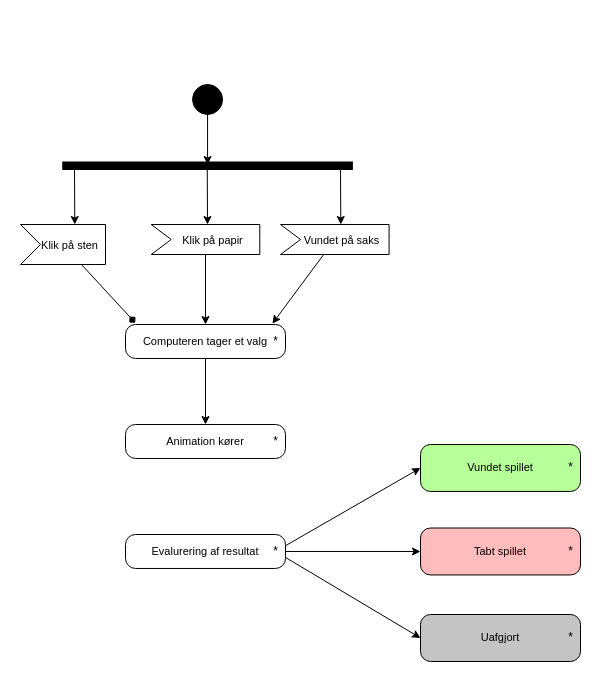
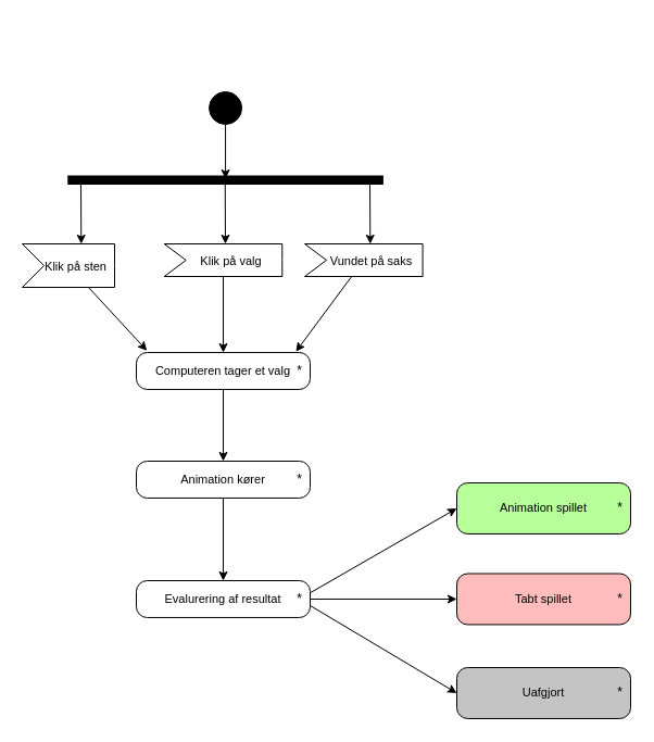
  <mxCell id="0" />
  <mxCell id="1" parent="0" />
  <mxCell id="2" style="edgeStyle=none;html=1;entryX=0.667;entryY=0.5;entryDx=0;entryDy=0;entryPerimeter=0;" edge="1" parent="1" source="3" target="4"><mxGeometry relative="1" as="geometry"><mxPoint x="210" y="144" as="targetPoint" /></mxGeometry></mxCell>
  <mxCell id="3" value="" style="ellipse;fillColor=strokeColor;html=1;" vertex="1" parent="1"><mxGeometry x="192.07" y="84" width="30" height="30" as="geometry" /></mxCell>
  <mxCell id="4" value="" style="html=1;points=[];perimeter=orthogonalPerimeter;fillColor=strokeColor;rotation=-90;" vertex="1" parent="1"><mxGeometry x="203.32" y="20.47" width="7.5" height="289.57" as="geometry" /></mxCell>
  <mxCell id="5" value="&lt;font style=&quot;font-size: 11px;&quot;&gt;Klik på sten&lt;/font&gt;" style="html=1;shape=mxgraph.infographic.ribbonSimple;notch1=20;notch2=0;align=center;verticalAlign=middle;fontSize=14;fontStyle=0;fillColor=#FFFFFF;flipH=0;spacingRight=0;spacingLeft=14;whiteSpace=wrap;" vertex="1" parent="1"><mxGeometry x="20" y="224" width="85" height="40" as="geometry" /></mxCell>
  <mxCell id="6" style="edgeStyle=none;html=1;entryX=0.5;entryY=0;entryDx=0;entryDy=0;" edge="1" parent="1" source="7" target="13"><mxGeometry relative="1" as="geometry" /></mxCell>
- <mxCell id="7" value="&lt;font style=&quot;font-size: 11px;&quot;&gt;Klik på papir&lt;/font&gt;" style="html=1;shape=mxgraph.infographic.ribbonSimple;notch1=20;notch2=0;align=center;verticalAlign=middle;fontSize=14;fontStyle=0;fillColor=#FFFFFF;flipH=0;spacingRight=0;spacingLeft=14;whiteSpace=wrap;" vertex="1" parent="1"><mxGeometry x="150.71" y="224" width="108.58" height="30" as="geometry" /></mxCell>
+ <mxCell id="7" value="&lt;font style=&quot;font-size: 11px;&quot;&gt;Klik på valg&lt;/font&gt;" style="html=1;shape=mxgraph.infographic.ribbonSimple;notch1=20;notch2=0;align=center;verticalAlign=middle;fontSize=14;fontStyle=0;fillColor=#FFFFFF;flipH=0;spacingRight=0;spacingLeft=14;whiteSpace=wrap;" vertex="1" parent="1"><mxGeometry x="150.71" y="224" width="108.58" height="30" as="geometry" /></mxCell>
  <mxCell id="8" value="&lt;font style=&quot;font-size: 11px;&quot;&gt;Vundet på saks&lt;/font&gt;" style="html=1;shape=mxgraph.infographic.ribbonSimple;notch1=20;notch2=0;align=center;verticalAlign=middle;fontSize=14;fontStyle=0;fillColor=#FFFFFF;flipH=0;spacingRight=0;spacingLeft=14;whiteSpace=wrap;" vertex="1" parent="1"><mxGeometry x="280" y="224" width="108.58" height="30" as="geometry" /></mxCell>
  <mxCell id="9" style="edgeStyle=none;html=1;entryX=0;entryY=0;entryDx=54.29;entryDy=0;entryPerimeter=0;" edge="1" parent="1" target="5"><mxGeometry relative="1" as="geometry"><mxPoint x="73.98" y="194" as="targetPoint" /><mxPoint x="73.98" y="164" as="sourcePoint" /></mxGeometry></mxCell>
  <mxCell id="10" style="edgeStyle=none;html=1;entryX=0;entryY=0;entryDx=54.29;entryDy=0;entryPerimeter=0;" edge="1" parent="1"><mxGeometry relative="1" as="geometry"><mxPoint x="207" y="224" as="targetPoint" /><mxPoint x="206.76" y="164" as="sourcePoint" /></mxGeometry></mxCell>
  <mxCell id="11" style="edgeStyle=none;html=1;entryX=0.187;entryY=-0.102;entryDx=0;entryDy=0;entryPerimeter=0;" edge="1" parent="1"><mxGeometry relative="1" as="geometry"><mxPoint x="340.304" y="224" as="targetPoint" /><mxPoint x="340" y="167.06" as="sourcePoint" /></mxGeometry></mxCell>
  <mxCell id="12" style="edgeStyle=none;html=1;entryX=0.5;entryY=0;entryDx=0;entryDy=0;" edge="1" parent="1" source="13" target="18"><mxGeometry relative="1" as="geometry" /></mxCell>
  <mxCell id="13" value="&lt;font style=&quot;font-size: 11px;&quot;&gt;Computeren tager et valg&lt;/font&gt;" style="html=1;dashed=0;rounded=1;absoluteArcSize=1;arcSize=20;verticalAlign=middle;align=center;whiteSpace=wrap;" vertex="1" parent="1"><mxGeometry x="125" y="324" width="160" height="33.96" as="geometry" /></mxCell>
  <mxCell id="14" value="*" style="text;resizeWidth=0;resizeHeight=0;points=[];part=1;verticalAlign=middle;align=center;html=1;" vertex="1" parent="13"><mxGeometry x="1" y="0.5" width="20" height="20" relative="1" as="geometry"><mxPoint x="-20" y="-10" as="offset" /></mxGeometry></mxCell>
  <mxCell id="15" style="edgeStyle=none;html=1;entryX=0.918;entryY=-0.024;entryDx=0;entryDy=0;entryPerimeter=0;" edge="1" parent="1" source="8" target="13"><mxGeometry relative="1" as="geometry" /></mxCell>
- <mxCell id="16" style="edgeStyle=none;html=1;entryX=0.061;entryY=-0.051;entryDx=0;entryDy=0;entryPerimeter=0;endArrow=diamond;" edge="1" parent="1" source="5" target="13"><mxGeometry relative="1" as="geometry"><mxPoint x="133" y="321" as="targetPoint" /></mxGeometry></mxCell>
+ <mxCell id="16" style="edgeStyle=none;html=1;entryX=0.061;entryY=-0.051;entryDx=0;entryDy=0;entryPerimeter=0;" edge="1" parent="1" source="5" target="13"><mxGeometry relative="1" as="geometry"><mxPoint x="133" y="321" as="targetPoint" /></mxGeometry></mxCell>
+ <mxCell id="17" style="edgeStyle=none;html=1;" edge="1" parent="1" source="18" target="20"><mxGeometry relative="1" as="geometry" /></mxCell>
  <mxCell id="18" value="&lt;font style=&quot;font-size: 11px;&quot;&gt;Animation kører&lt;/font&gt;" style="html=1;dashed=0;rounded=1;absoluteArcSize=1;arcSize=20;verticalAlign=middle;align=center;whiteSpace=wrap;" vertex="1" parent="1"><mxGeometry x="125" y="424" width="160" height="33.96" as="geometry" /></mxCell>
  <mxCell id="19" value="*" style="text;resizeWidth=0;resizeHeight=0;points=[];part=1;verticalAlign=middle;align=center;html=1;" vertex="1" parent="18"><mxGeometry x="1" y="0.5" width="20" height="20" relative="1" as="geometry"><mxPoint x="-20" y="-10" as="offset" /></mxGeometry></mxCell>
  <mxCell id="20" value="&lt;font style=&quot;font-size: 11px;&quot;&gt;Evalurering af resultat&lt;/font&gt;" style="html=1;dashed=0;rounded=1;absoluteArcSize=1;arcSize=20;verticalAlign=middle;align=center;whiteSpace=wrap;" vertex="1" parent="1"><mxGeometry x="125" y="534" width="160" height="33.96" as="geometry" /></mxCell>
  <mxCell id="21" value="*" style="text;resizeWidth=0;resizeHeight=0;points=[];part=1;verticalAlign=middle;align=center;html=1;" vertex="1" parent="20"><mxGeometry x="1" y="0.5" width="20" height="20" relative="1" as="geometry"><mxPoint x="-20" y="-10" as="offset" /></mxGeometry></mxCell>
- <mxCell id="22" value="&lt;span style=&quot;font-size: 11px;&quot;&gt;Vundet spillet&lt;/span&gt;" style="html=1;dashed=0;rounded=1;absoluteArcSize=1;arcSize=20;verticalAlign=middle;align=center;whiteSpace=wrap;fillColor=#B7FF99;" vertex="1" parent="1"><mxGeometry x="420" y="444" width="160" height="46.96" as="geometry" /></mxCell>
+ <mxCell id="22" value="&lt;span style=&quot;font-size: 11px;&quot;&gt;Animation spillet&lt;/span&gt;" style="html=1;dashed=0;rounded=1;absoluteArcSize=1;arcSize=20;verticalAlign=middle;align=center;whiteSpace=wrap;fillColor=#B7FF99;" vertex="1" parent="1"><mxGeometry x="420" y="444" width="160" height="46.96" as="geometry" /></mxCell>
  <mxCell id="23" value="*" style="text;resizeWidth=0;resizeHeight=0;points=[];part=1;verticalAlign=middle;align=center;html=1;" vertex="1" parent="22"><mxGeometry x="1" y="0.5" width="20" height="20" relative="1" as="geometry"><mxPoint x="-20" y="-10" as="offset" /></mxGeometry></mxCell>
  <mxCell id="24" value="&lt;span style=&quot;font-size: 11px;&quot;&gt;Tabt spillet&lt;/span&gt;" style="html=1;dashed=0;rounded=1;absoluteArcSize=1;arcSize=20;verticalAlign=middle;align=center;whiteSpace=wrap;fillColor=#FFBCBC;" vertex="1" parent="1"><mxGeometry x="420" y="527.5" width="160" height="46.96" as="geometry" /></mxCell>
  <mxCell id="25" value="*" style="text;resizeWidth=0;resizeHeight=0;points=[];part=1;verticalAlign=middle;align=center;html=1;" vertex="1" parent="24"><mxGeometry x="1" y="0.5" width="20" height="20" relative="1" as="geometry"><mxPoint x="-20" y="-10" as="offset" /></mxGeometry></mxCell>
  <mxCell id="26" value="&lt;span style=&quot;font-size: 11px;&quot;&gt;Uafgjort&lt;/span&gt;" style="html=1;dashed=0;rounded=1;absoluteArcSize=1;arcSize=20;verticalAlign=middle;align=center;whiteSpace=wrap;fillColor=#C4C4C4;" vertex="1" parent="1"><mxGeometry x="420" y="614" width="160" height="46.96" as="geometry" /></mxCell>
  <mxCell id="27" value="*" style="text;resizeWidth=0;resizeHeight=0;points=[];part=1;verticalAlign=middle;align=center;html=1;" vertex="1" parent="26"><mxGeometry x="1" y="0.5" width="20" height="20" relative="1" as="geometry"><mxPoint x="-20" y="-10" as="offset" /></mxGeometry></mxCell>
  <mxCell id="28" style="edgeStyle=none;html=1;entryX=0;entryY=0.5;entryDx=0;entryDy=0;" edge="1" parent="1" source="21" target="22"><mxGeometry relative="1" as="geometry" /></mxCell>
  <mxCell id="29" style="edgeStyle=none;html=1;entryX=0;entryY=0.5;entryDx=0;entryDy=0;" edge="1" parent="1" source="21" target="24"><mxGeometry relative="1" as="geometry" /></mxCell>
  <mxCell id="30" style="edgeStyle=none;html=1;entryX=0;entryY=0.5;entryDx=0;entryDy=0;" edge="1" parent="1" source="21" target="26"><mxGeometry relative="1" as="geometry" /></mxCell>
